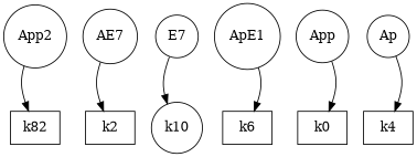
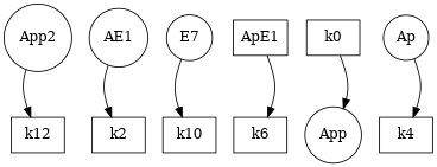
  strict digraph {
    fontsize=26
    remincross=true
    splines=curved
    node [shape=circle]
    n1 [label=App2]
-   k12 [shape=box label=k82]
+   k12 [shape=box]
    k2 [shape=box]
-   AE1 [label=AE7]
+   AE1
    n5 [label=E7]
-   k10
+   k10 [shape=box]
    k6 [shape=box]
-   ApE1
+   ApE1 [shape=box]
    n9 [label=k0 shape=box]
    k4 [shape=box]
    App
    Ap
    n1 -> k12
    AE1 -> k2
    n5 -> k10
    ApE1 -> k6
-   App -> n9
+   n9 -> App
    Ap -> k4
  }
